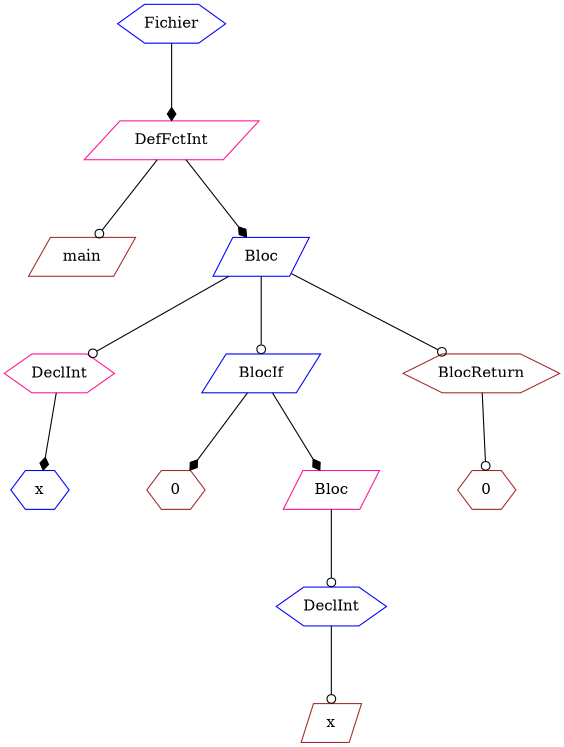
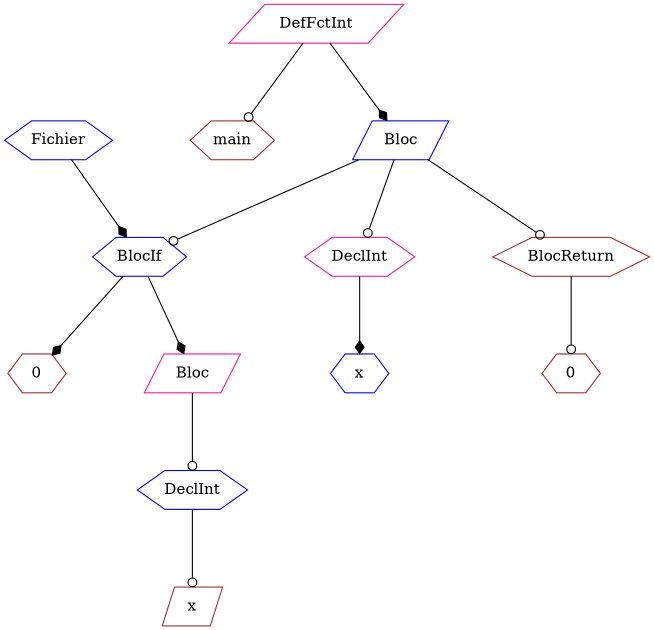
  digraph {
    nodesep=1
    ranksep=1
    node [color=blue shape=hexagon]
    edge [arrowhead=odot]
    n1 [label=Fichier]
    n2 [color=deeppink label=DefFctInt shape=parallelogram]
-   n3 [color=brown label=main shape=parallelogram]
+   n3 [color=brown label=main]
    n4 [label=Bloc shape=parallelogram]
    n5 [color=deeppink label=DeclInt]
-   n6 [label=BlocIf shape=parallelogram]
+   n6 [label=BlocIf]
    n7 [color=brown label=BlocReturn]
    n8 [label=x]
    n9 [color=brown label=0]
    n10 [color=deeppink label=Bloc shape=parallelogram]
    n11 [color=brown label=0]
    n12 [label=DeclInt]
    n13 [color=brown label=x shape=parallelogram]
-   n1 -> n2 [arrowhead=diamond]
+   n1 -> n6 [arrowhead=diamond]
    n2 -> n3
    n2 -> n4 [arrowhead=diamond]
    n4 -> n5
    n4 -> n6
    n4 -> n7
    n5 -> n8 [arrowhead=diamond]
    n6 -> n9 [arrowhead=diamond]
    n6 -> n10 [arrowhead=diamond]
    n7 -> n11
    n10 -> n12
    n12 -> n13
  }
